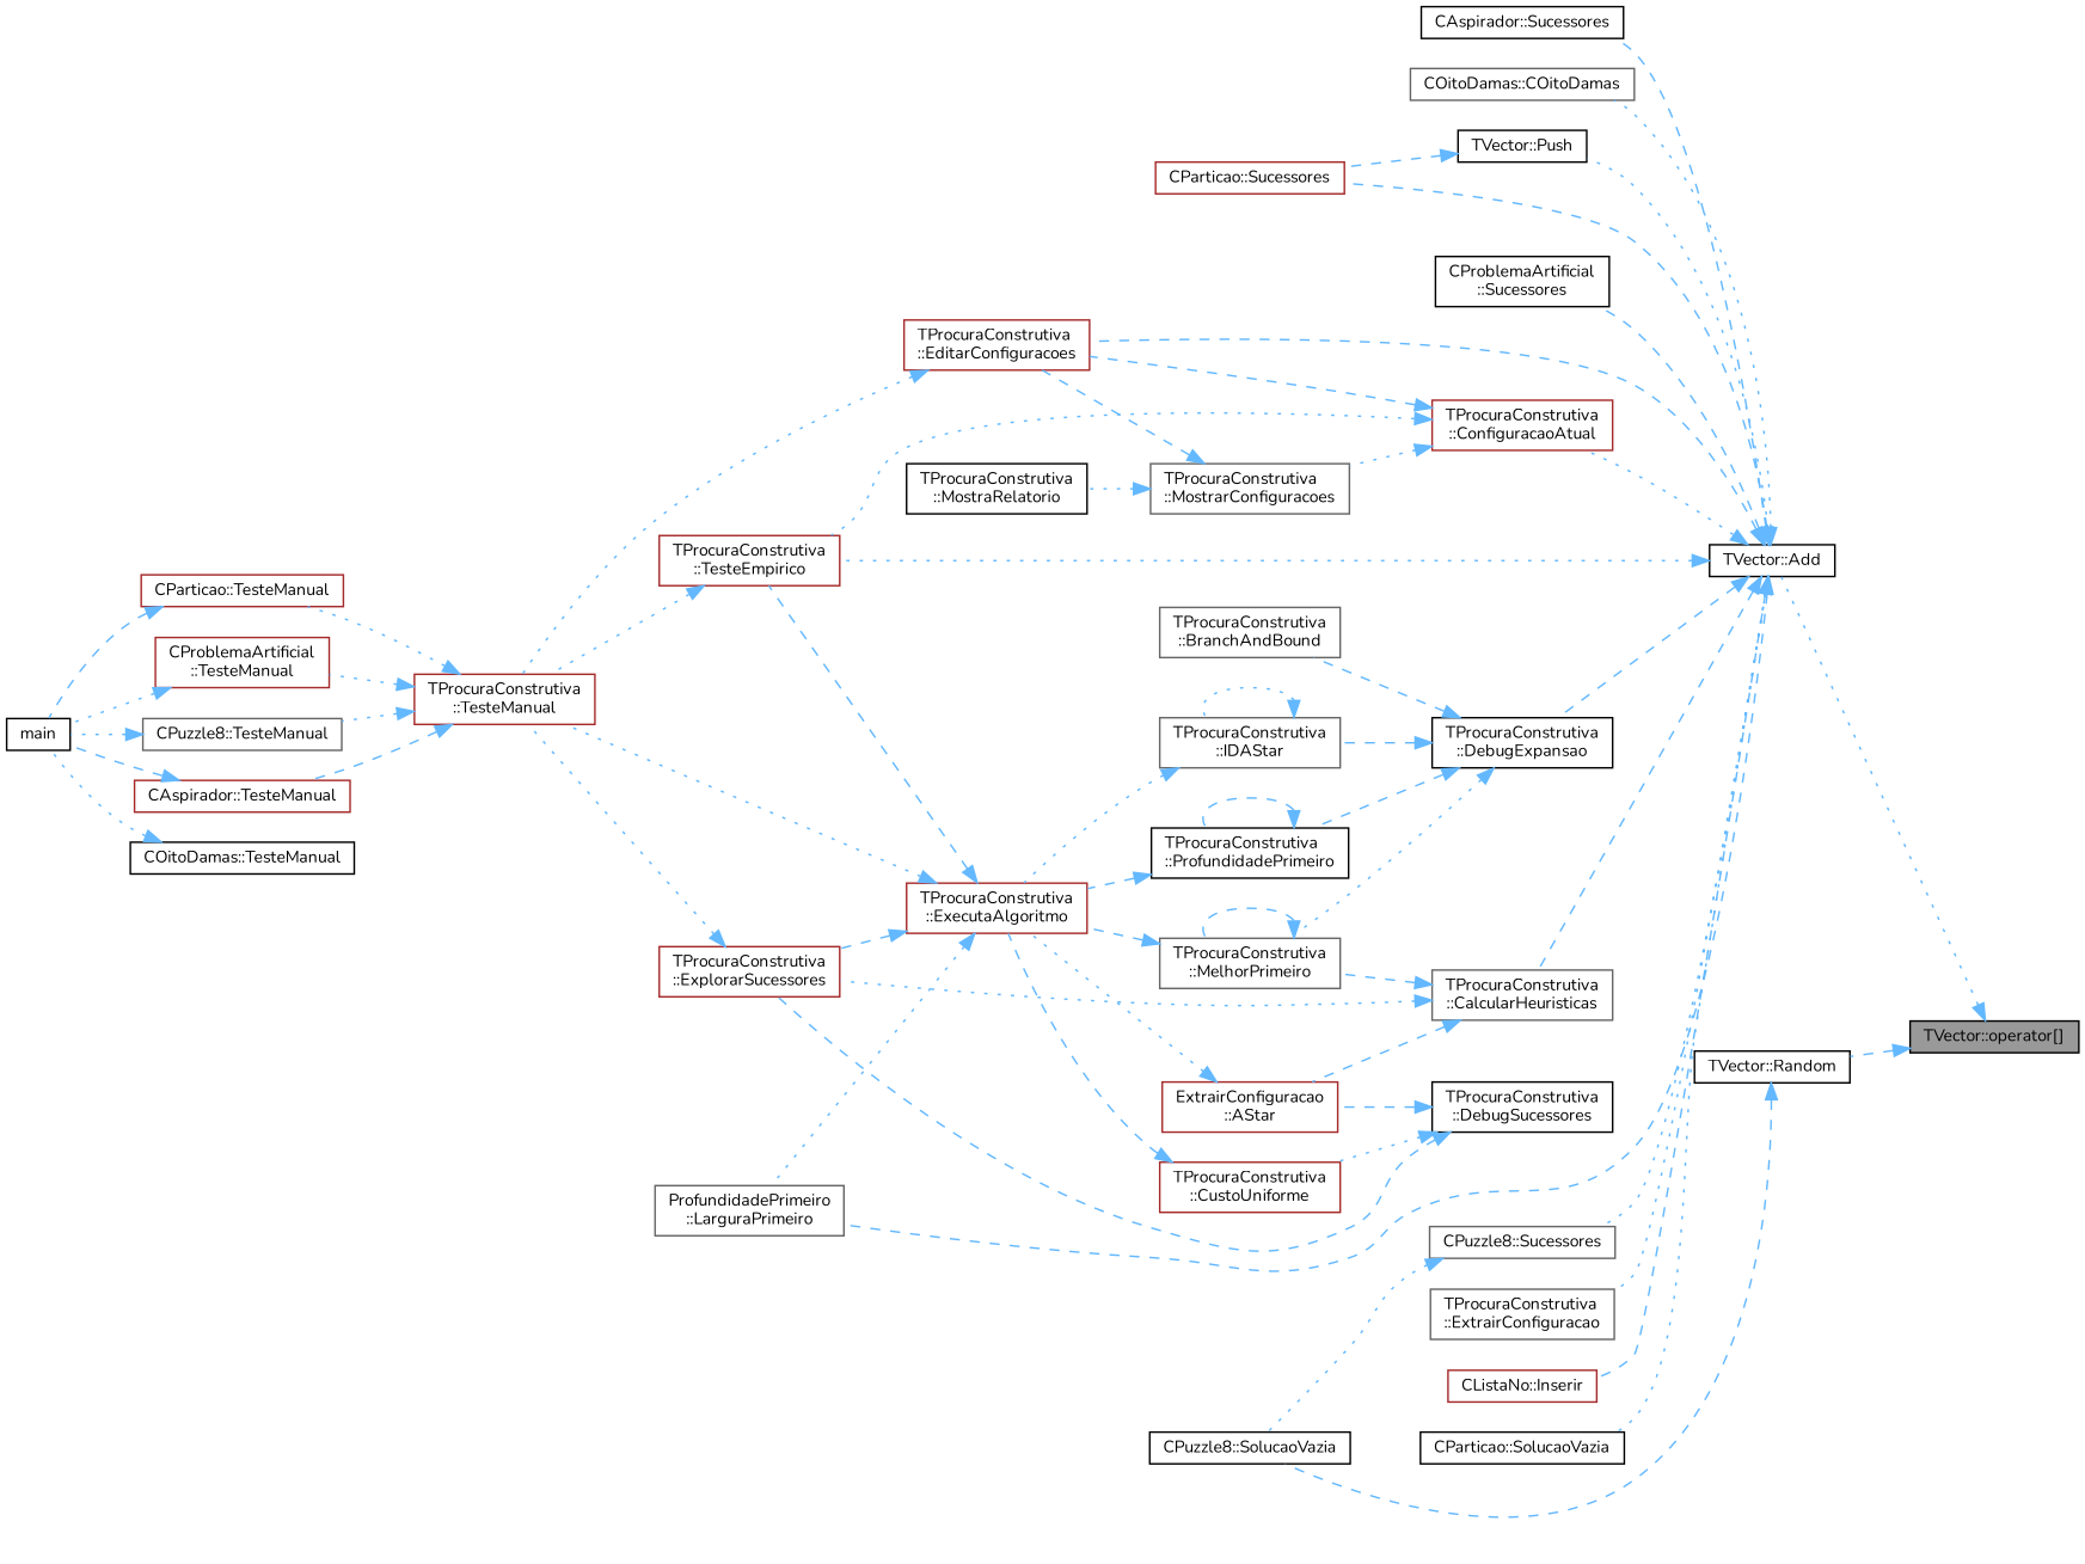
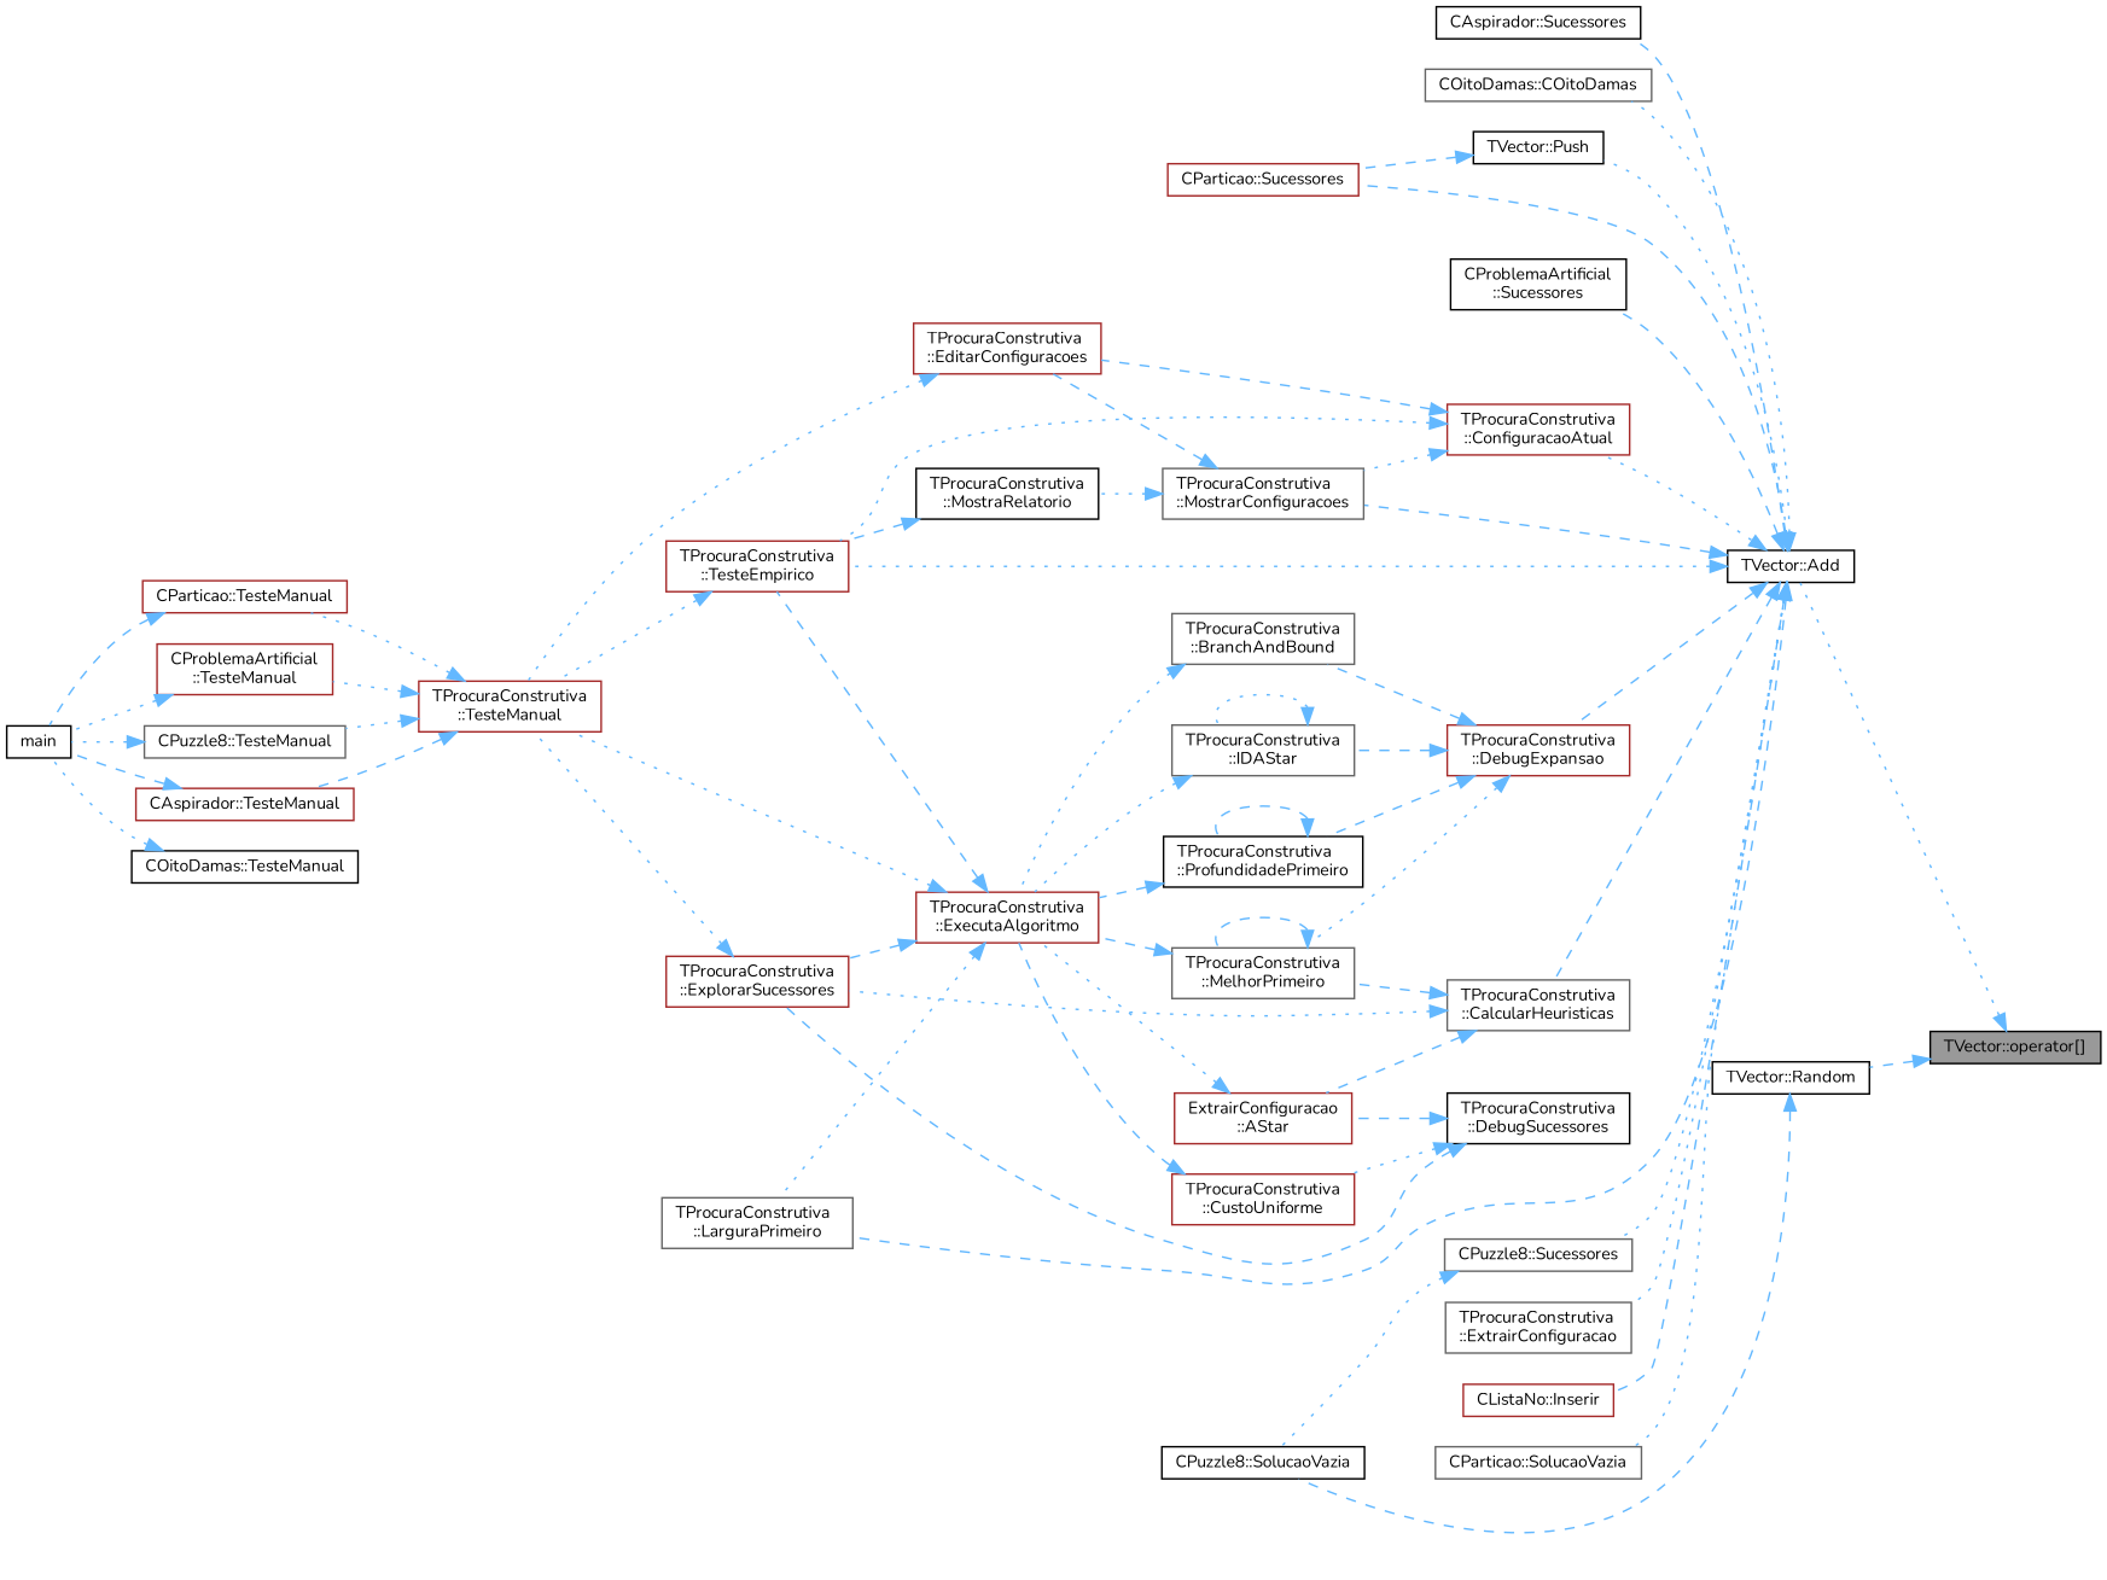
  digraph {
    fontname=Nunito
    rankdir=RL
    node [color=brown fillcolor=white fontname=Nunito fontsize=10 shape=box style=filled]
    edge [color=steelblue1 dir=back fontname=Nunito fontsize=10 labelfontname=Helvetica labelfontsize=10 style=dashed]
    n1 [color=black fillcolor=grey60 fontcolor=black height=0.2 label="TVector::operator[]" width=0.4]
    n2 [color=black height=0.2 label="TVector::Add" width=0.4]
    n3 [color=black height=0.2 label="TVector::Random" width=0.4]
    n4 [color=gray40 height=0.2 label="TProcuraConstrutiva\l::CalcularHeuristicas" width=0.4]
    n5 [height=0.2 label="TProcuraConstrutiva\l::TesteEmpirico" width=0.4]
    n6 [height=0.2 label="TProcuraConstrutiva\l::ConfiguracaoAtual" width=0.4]
    n7 [color=gray40 height=0.2 label="TProcuraConstrutiva\l::MostrarConfiguracoes" width=0.4]
-   n8 [color=black height=0.2 label="TProcuraConstrutiva\l::DebugExpansao" width=0.4]
+   n8 [height=0.2 label="TProcuraConstrutiva\l::DebugExpansao" width=0.4]
    n9 [color=gray40 height=0.2 label="TProcuraConstrutiva\l::ExtrairConfiguracao" width=0.4]
    n10 [height=0.2 label="CListaNo::Inserir" width=0.4]
-   n11 [color=gray40 height=0.2 label="ProfundidadePrimeiro\l::LarguraPrimeiro" width=0.4]
+   n11 [color=gray40 height=0.2 label="TProcuraConstrutiva\l::LarguraPrimeiro" width=0.4]
    n12 [color=black height=0.2 label="TVector::Push" width=0.4]
    n13 [height=0.2 label="CParticao::Sucessores" width=0.4]
-   n14 [color=black height=0.2 label="CParticao::SolucaoVazia" width=0.4]
+   n14 [color=gray40 height=0.2 label="CParticao::SolucaoVazia" width=0.4]
    n15 [color=black height=0.2 label="CAspirador::Sucessores" width=0.4]
    n16 [color=gray40 height=0.2 label="COitoDamas::COitoDamas" width=0.4]
    n17 [color=black height=0.2 label="CProblemaArtificial\l::Sucessores" width=0.4]
    n18 [color=gray40 height=0.2 label="CPuzzle8::Sucessores" width=0.4]
    n19 [color=black height=0.2 label="CPuzzle8::SolucaoVazia" width=0.4]
    n20 [height=0.2 label="ExtrairConfiguracao\l::AStar" width=0.4]
    n21 [height=0.2 label="TProcuraConstrutiva\l::ExplorarSucessores" width=0.4]
    n22 [color=gray40 height=0.2 label="TProcuraConstrutiva\l::MelhorPrimeiro" width=0.4]
    n23 [height=0.2 label="TProcuraConstrutiva\l::TesteManual" width=0.4]
    n24 [height=0.2 label="TProcuraConstrutiva\l::EditarConfiguracoes" width=0.4]
    n25 [color=black height=0.2 label="TProcuraConstrutiva\l::MostraRelatorio" width=0.4]
    n26 [color=gray40 height=0.2 label="TProcuraConstrutiva\l::BranchAndBound" width=0.4]
    n27 [color=gray40 height=0.2 label="TProcuraConstrutiva\l::IDAStar" width=0.4]
    n28 [color=black height=0.2 label="TProcuraConstrutiva\l::ProfundidadePrimeiro" width=0.4]
    n29 [color=black height=0.2 label="TProcuraConstrutiva\l::DebugSucessores" width=0.4]
    n30 [height=0.2 label="TProcuraConstrutiva\l::CustoUniforme" width=0.4]
    n31 [height=0.2 label="TProcuraConstrutiva\l::ExecutaAlgoritmo" width=0.4]
    n32 [height=0.2 label="CAspirador::TesteManual" width=0.4]
    n33 [height=0.2 label="CParticao::TesteManual" width=0.4]
    n34 [height=0.2 label="CProblemaArtificial\l::TesteManual" width=0.4]
    n35 [color=gray40 height=0.2 label="CPuzzle8::TesteManual" width=0.4]
    n36 [color=black height=0.2 label=main width=0.4]
    n37 [color=black height=0.2 label="COitoDamas::TesteManual" width=0.4]
    n1 -> n2 [style=dotted]
    n1 -> n3
    n2 -> n4
    n2 -> n5 [style=dotted]
    n2 -> n6 [style=dotted]
-   n2 -> n24
+   n2 -> n7
    n2 -> n8
    n2 -> n9 [style=dotted]
    n2 -> n10
    n2 -> n11
    n2 -> n12 [style=dotted]
    n2 -> n13
    n2 -> n14 [style=dotted]
    n2 -> n15
    n2 -> n16 [style=dotted]
    n2 -> n17
    n2 -> n18 [style=dotted]
    n3 -> n19
    n4 -> n20
    n4 -> n21 [style=dotted]
    n4 -> n22
    n5 -> n23 [style=dotted]
    n6 -> n5 [style=dotted]
    n6 -> n7 [style=dotted]
    n6 -> n24
    n7 -> n24
    n7 -> n25 [style=dotted]
    n8 -> n22 [style=dotted]
    n8 -> n26
    n8 -> n27
    n8 -> n28
    n12 -> n13
    n18 -> n19 [style=dotted]
    n20 -> n31 [style=dotted]
    n21 -> n23 [style=dotted]
    n22 -> n22
    n22 -> n31
    n23 -> n32
    n23 -> n33 [style=dotted]
    n23 -> n34 [style=dotted]
    n23 -> n35 [style=dotted]
    n24 -> n23 [style=dotted]
+   n25 -> n5
+   n26 -> n31 [style=dotted]
    n27 -> n27 [style=dotted]
    n27 -> n31 [style=dotted]
    n28 -> n28
    n28 -> n31
    n29 -> n20
    n29 -> n21
    n29 -> n30 [style=dotted]
    n30 -> n31
    n31 -> n5
    n31 -> n11 [style=dotted]
    n31 -> n21
    n31 -> n23 [style=dotted]
    n32 -> n36
    n33 -> n36
    n34 -> n36 [style=dotted]
    n35 -> n36 [style=dotted]
    n37 -> n36 [style=dotted]
  }
